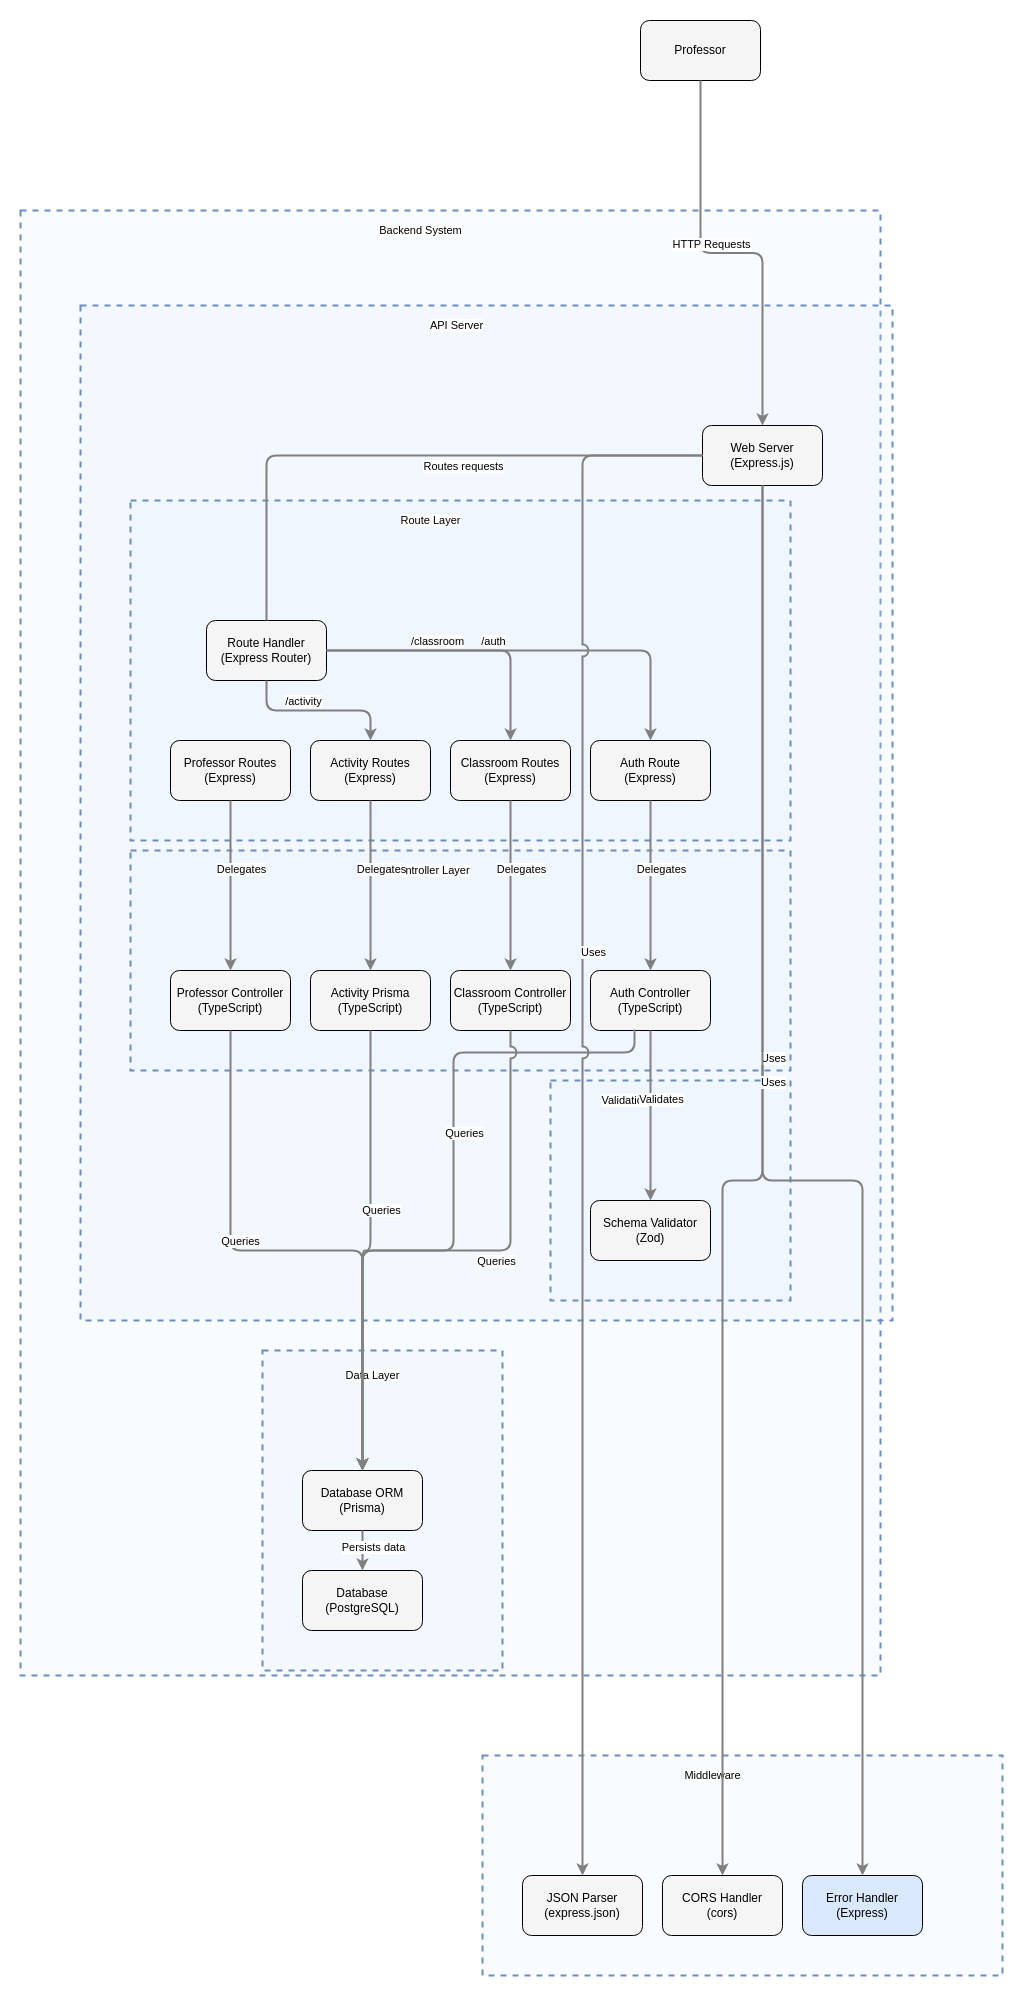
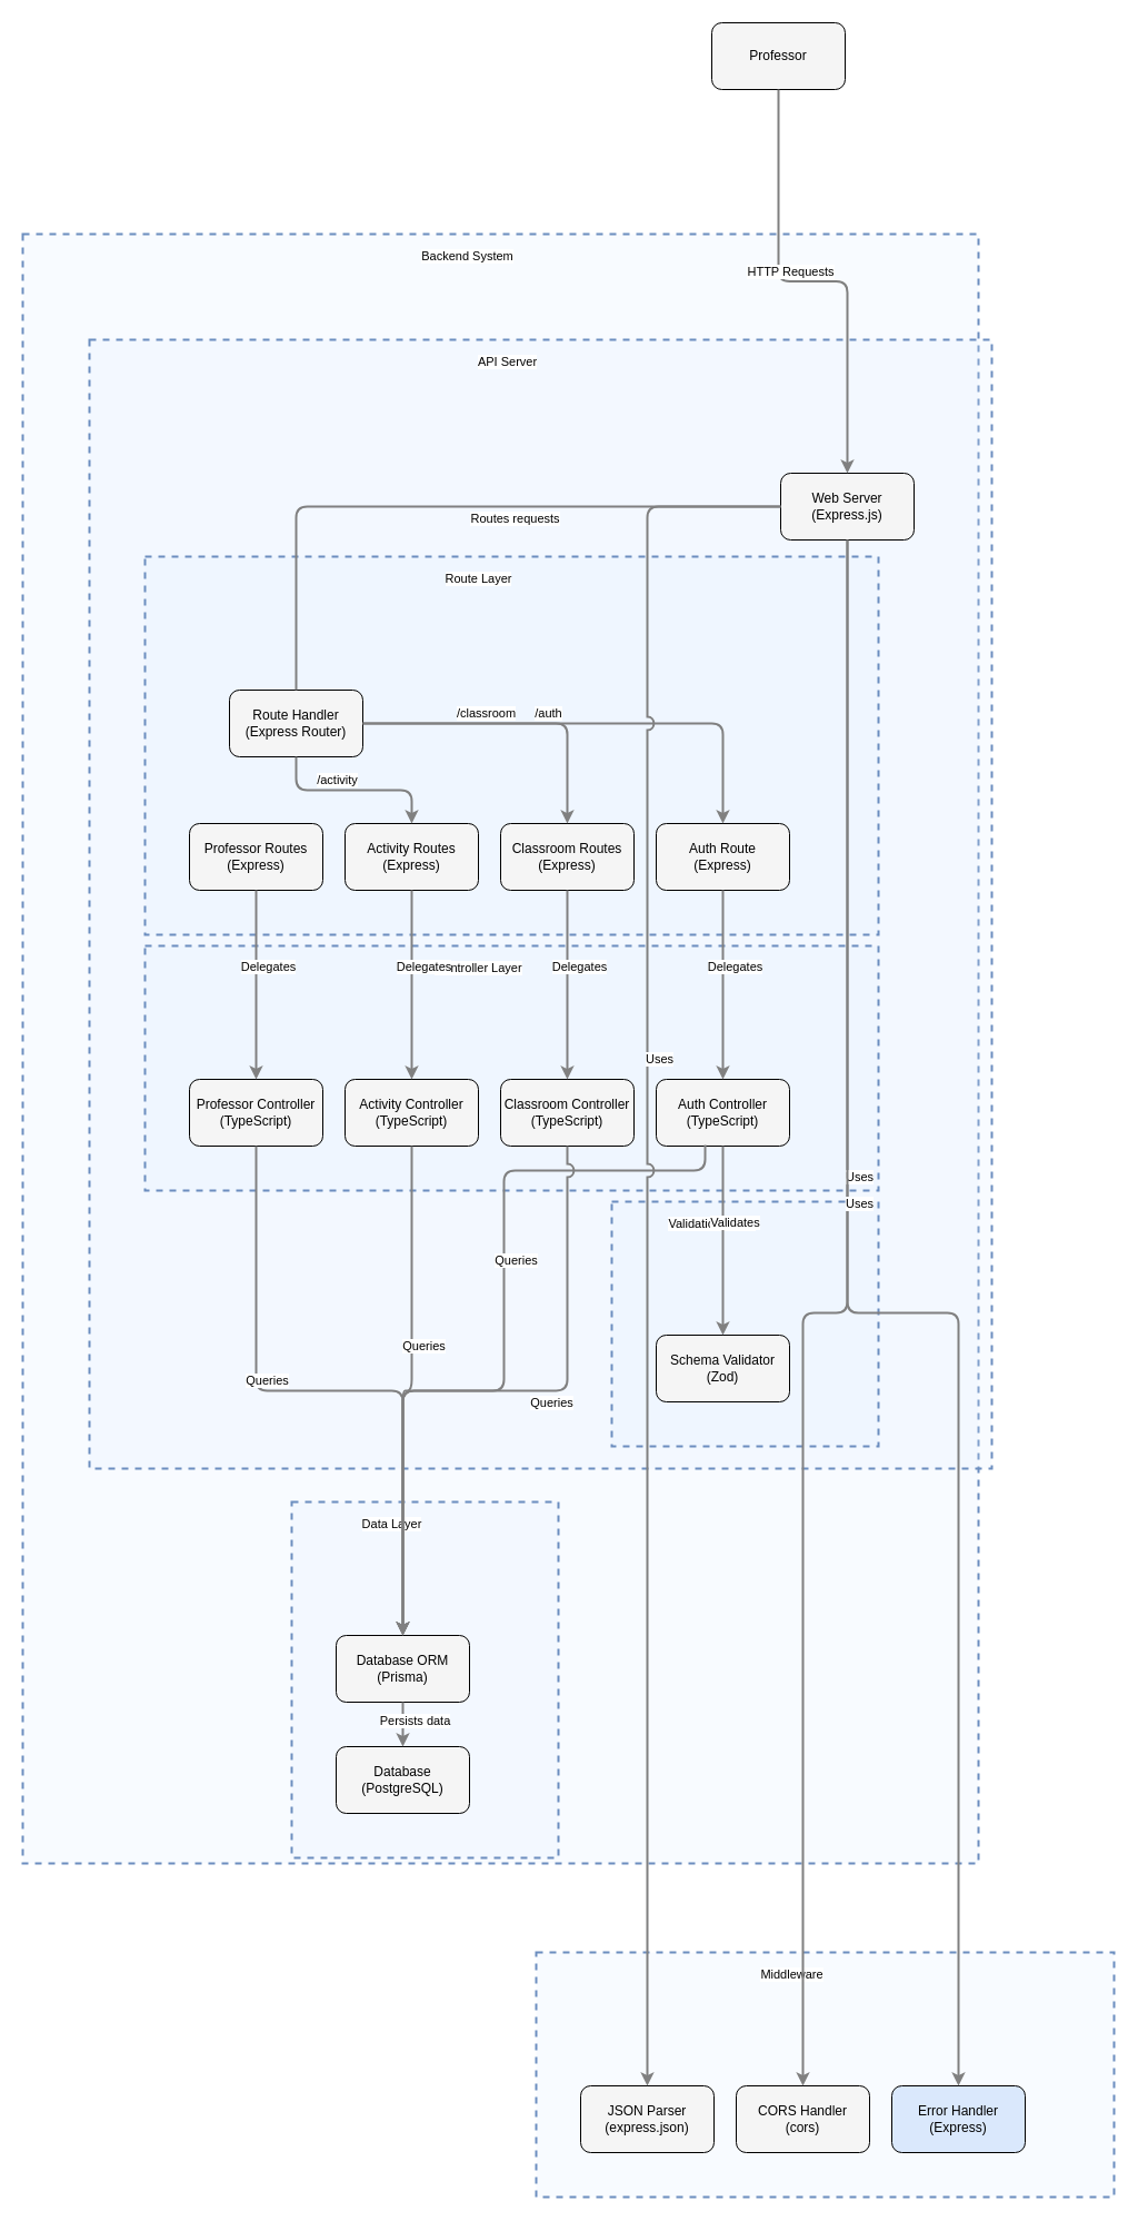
  <mxCell id="0" />
  <mxCell id="1" parent="0" />
  <mxCell id="2" value="" style="html=1;whiteSpace=wrap;container=1;fillColor=#dae8fc;strokeColor=#6c8ebf;dashed=1;fillOpacity=20;strokeWidth=2;containerType=none;recursiveResize=0;movable=1;resizable=1;autosize=0;dropTarget=0" parent="1" vertex="1"><mxGeometry x="482" y="1755" width="520" height="220" as="geometry" /></mxCell>
  <mxCell id="3" value="CORS Handler&lt;br&gt;(cors)" style="rounded=1;whiteSpace=wrap;html=1;fillColor=#f5f5f5" parent="2" vertex="1"><mxGeometry x="180" y="120" width="120" height="60" as="geometry" /></mxCell>
  <mxCell id="4" value="Error Handler&lt;br&gt;(Express)" style="rounded=1;whiteSpace=wrap;html=1;fillColor=#dae8fc;" parent="2" vertex="1"><mxGeometry x="320" y="120" width="120" height="60" as="geometry" /></mxCell>
  <mxCell id="5" value="JSON Parser&lt;br&gt;(express.json)" style="rounded=1;whiteSpace=wrap;html=1;fillColor=#f5f5f5" parent="2" vertex="1"><mxGeometry x="40" y="120" width="120" height="60" as="geometry" /></mxCell>
  <mxCell id="6" value="Middleware" style="edgeLabel;html=1;align=center;verticalAlign=middle;resizable=0;labelBackgroundColor=white;spacing=5" parent="1" vertex="1"><mxGeometry x="490" y="1763" width="444" height="24" as="geometry" /></mxCell>
  <mxCell id="7" value="" style="html=1;whiteSpace=wrap;container=1;fillColor=#dae8fc;strokeColor=#6c8ebf;dashed=1;fillOpacity=20;strokeWidth=2;containerType=none;recursiveResize=0;movable=1;resizable=1;autosize=0;dropTarget=0" parent="1" vertex="1"><mxGeometry x="20" y="210" width="860" height="1465" as="geometry" /></mxCell>
  <mxCell id="8" value="" style="html=1;whiteSpace=wrap;container=1;fillColor=#dae8fc;strokeColor=#6c8ebf;dashed=1;fillOpacity=20;strokeWidth=2;containerType=none;recursiveResize=0;movable=1;resizable=1;autosize=0;dropTarget=0" parent="7" vertex="1"><mxGeometry x="60" y="95" width="812" height="1015" as="geometry" /></mxCell>
  <mxCell id="9" value="" style="html=1;whiteSpace=wrap;container=1;fillColor=#dae8fc;strokeColor=#6c8ebf;dashed=1;fillOpacity=20;strokeWidth=2;containerType=none;recursiveResize=0;movable=1;resizable=1;autosize=0;dropTarget=0" parent="8" vertex="1"><mxGeometry x="50" y="195" width="660" height="340" as="geometry" /></mxCell>
  <mxCell id="10" value="Activity Routes&lt;br&gt;(Express)" style="rounded=1;whiteSpace=wrap;html=1;fillColor=#f5f5f5" parent="9" vertex="1"><mxGeometry x="180" y="240" width="120" height="60" as="geometry" /></mxCell>
  <mxCell id="11" value="Auth Route&lt;br&gt;(Express)" style="rounded=1;whiteSpace=wrap;html=1;fillColor=#f5f5f5" parent="9" vertex="1"><mxGeometry x="460" y="240" width="120" height="60" as="geometry" /></mxCell>
  <mxCell id="12" value="Classroom Routes&lt;br&gt;(Express)" style="rounded=1;whiteSpace=wrap;html=1;fillColor=#f5f5f5" parent="9" vertex="1"><mxGeometry x="320" y="240" width="120" height="60" as="geometry" /></mxCell>
  <mxCell id="13" value="Professor Routes&lt;br&gt;(Express)" style="rounded=1;whiteSpace=wrap;html=1;fillColor=#f5f5f5" parent="9" vertex="1"><mxGeometry x="40" y="240" width="120" height="60" as="geometry" /></mxCell>
  <mxCell id="14" value="Route Handler&lt;br&gt;(Express Router)" style="rounded=1;whiteSpace=wrap;html=1;fillColor=#f5f5f5" parent="9" vertex="1"><mxGeometry x="76" y="120" width="120" height="60" as="geometry" /></mxCell>
  <mxCell id="15" value="Route Layer" style="edgeLabel;html=1;align=center;verticalAlign=middle;resizable=0;labelBackgroundColor=white;spacing=5" parent="8" vertex="1"><mxGeometry x="58" y="203" width="584" height="24" as="geometry" /></mxCell>
  <mxCell id="16" value="" style="html=1;whiteSpace=wrap;container=1;fillColor=#dae8fc;strokeColor=#6c8ebf;dashed=1;fillOpacity=20;strokeWidth=2;containerType=none;recursiveResize=0;movable=1;resizable=1;autosize=0;dropTarget=0" parent="8" vertex="1"><mxGeometry x="50" y="545" width="660" height="220" as="geometry" /></mxCell>
- <mxCell id="17" value="Activity Prisma&lt;br&gt;(TypeScript)" style="rounded=1;whiteSpace=wrap;html=1;fillColor=#f5f5f5" parent="16" vertex="1"><mxGeometry x="180" y="120" width="120" height="60" as="geometry" /></mxCell>
+ <mxCell id="17" value="Activity Controller&lt;br&gt;(TypeScript)" style="rounded=1;whiteSpace=wrap;html=1;fillColor=#f5f5f5" parent="16" vertex="1"><mxGeometry x="180" y="120" width="120" height="60" as="geometry" /></mxCell>
  <mxCell id="18" value="Auth Controller&lt;br&gt;(TypeScript)" style="rounded=1;whiteSpace=wrap;html=1;fillColor=#f5f5f5" parent="16" vertex="1"><mxGeometry x="460" y="120" width="120" height="60" as="geometry" /></mxCell>
  <mxCell id="19" value="Classroom Controller&lt;br&gt;(TypeScript)" style="rounded=1;whiteSpace=wrap;html=1;fillColor=#f5f5f5" parent="16" vertex="1"><mxGeometry x="320" y="120" width="120" height="60" as="geometry" /></mxCell>
  <mxCell id="20" value="Professor Controller&lt;br&gt;(TypeScript)" style="rounded=1;whiteSpace=wrap;html=1;fillColor=#f5f5f5" parent="16" vertex="1"><mxGeometry x="40" y="120" width="120" height="60" as="geometry" /></mxCell>
  <mxCell id="21" value="Controller Layer" style="edgeLabel;html=1;align=center;verticalAlign=middle;resizable=0;labelBackgroundColor=white;spacing=5" parent="8" vertex="1"><mxGeometry x="58" y="553" width="584" height="24" as="geometry" /></mxCell>
  <mxCell id="22" value="" style="html=1;whiteSpace=wrap;container=1;fillColor=#dae8fc;strokeColor=#6c8ebf;dashed=1;fillOpacity=20;strokeWidth=2;containerType=none;recursiveResize=0;movable=1;resizable=1;autosize=0;dropTarget=0" parent="8" vertex="1"><mxGeometry x="470" y="775" width="240" height="220" as="geometry" /></mxCell>
  <mxCell id="23" value="Schema Validator&lt;br&gt;(Zod)" style="rounded=1;whiteSpace=wrap;html=1;fillColor=#f5f5f5" parent="22" vertex="1"><mxGeometry x="40" y="120" width="120" height="60" as="geometry" /></mxCell>
  <mxCell id="24" value="Validation Layer" style="edgeLabel;html=1;align=center;verticalAlign=middle;resizable=0;labelBackgroundColor=white;spacing=5" parent="8" vertex="1"><mxGeometry x="478" y="783" width="164" height="24" as="geometry" /></mxCell>
  <mxCell id="25" value="Web Server&lt;br&gt;(Express.js)" style="rounded=1;whiteSpace=wrap;html=1;fillColor=#f5f5f5" parent="8" vertex="1"><mxGeometry x="622" y="120" width="120" height="60" as="geometry" /></mxCell>
  <mxCell id="26" value="API Server" style="edgeLabel;html=1;align=center;verticalAlign=middle;resizable=0;labelBackgroundColor=white;spacing=5" parent="7" vertex="1"><mxGeometry x="68" y="103" width="736" height="24" as="geometry" /></mxCell>
  <mxCell id="27" value="" style="html=1;whiteSpace=wrap;container=1;fillColor=#dae8fc;strokeColor=#6c8ebf;dashed=1;fillOpacity=20;strokeWidth=2;containerType=none;recursiveResize=0;movable=1;resizable=1;autosize=0;dropTarget=0" parent="7" vertex="1"><mxGeometry x="242" y="1140" width="240" height="320" as="geometry" /></mxCell>
  <mxCell id="28" value="Database&lt;br&gt;(PostgreSQL)" style="rounded=1;whiteSpace=wrap;html=1;fillColor=#f5f5f5" parent="27" vertex="1"><mxGeometry x="40" y="220" width="120" height="60" as="geometry" /></mxCell>
  <mxCell id="29" value="Database ORM&lt;br&gt;(Prisma)" style="rounded=1;whiteSpace=wrap;html=1;fillColor=#f5f5f5" parent="27" vertex="1"><mxGeometry x="40" y="120" width="120" height="60" as="geometry" /></mxCell>
- <mxCell id="30" value="Data Layer" style="edgeLabel;html=1;align=center;verticalAlign=middle;resizable=0;labelBackgroundColor=white;spacing=5" parent="7" vertex="1"><mxGeometry x="270" y="1153" width="164" height="24" as="geometry" /></mxCell>
+ <mxCell id="30" value="Data Layer" style="edgeLabel;html=1;align=center;verticalAlign=middle;resizable=0;labelBackgroundColor=white;spacing=5" parent="7" vertex="1"><mxGeometry x="250" y="1148" width="164" height="24" as="geometry" /></mxCell>
  <mxCell id="31" value="Backend System" style="edgeLabel;html=1;align=center;verticalAlign=middle;resizable=0;labelBackgroundColor=white;spacing=5" parent="1" vertex="1"><mxGeometry x="28" y="218" width="784" height="24" as="geometry" /></mxCell>
  <mxCell id="32" value="Professor" style="rounded=1;whiteSpace=wrap;html=1;fillColor=#f5f5f5" parent="1" vertex="1"><mxGeometry x="640" y="20" width="120" height="60" as="geometry" /></mxCell>
  <mxCell id="33" style="edgeStyle=orthogonalEdgeStyle;rounded=1;orthogonalLoop=1;jettySize=auto;html=1;strokeColor=#808080;strokeWidth=2;jumpStyle=arc;jumpSize=10;spacing=15;labelBackgroundColor=white;labelBorderColor=none" parent="1" source="17" target="29" edge="1"><mxGeometry relative="1" as="geometry" /></mxCell>
  <mxCell id="34" value="Queries" style="edgeLabel;html=1;align=center;verticalAlign=middle;resizable=0;points=[];" parent="33" vertex="1" connectable="0"><mxGeometry x="-0.2" y="10" relative="1" as="geometry"><mxPoint as="offset" /></mxGeometry></mxCell>
  <mxCell id="35" style="edgeStyle=orthogonalEdgeStyle;rounded=1;orthogonalLoop=1;jettySize=auto;html=1;strokeColor=#808080;strokeWidth=2;jumpStyle=arc;jumpSize=10;spacing=15;labelBackgroundColor=white;labelBorderColor=none" parent="1" source="10" target="17" edge="1"><mxGeometry relative="1" as="geometry" /></mxCell>
  <mxCell id="36" value="Delegates" style="edgeLabel;html=1;align=center;verticalAlign=middle;resizable=0;points=[];" parent="35" vertex="1" connectable="0"><mxGeometry x="-0.2" y="10" relative="1" as="geometry"><mxPoint as="offset" /></mxGeometry></mxCell>
  <mxCell id="37" style="edgeStyle=orthogonalEdgeStyle;rounded=1;orthogonalLoop=1;jettySize=auto;html=1;strokeColor=#808080;strokeWidth=2;jumpStyle=arc;jumpSize=10;spacing=15;labelBackgroundColor=white;labelBorderColor=none;exitX=0.367;exitY=0.983;exitDx=0;exitDy=0;exitPerimeter=0;" parent="1" source="18" target="29" edge="1"><mxGeometry relative="1" as="geometry"><Array as="points"><mxPoint x="634" y="1052" /><mxPoint x="453" y="1052" /><mxPoint x="453" y="1250" /><mxPoint x="362" y="1250" /></Array></mxGeometry></mxCell>
  <mxCell id="38" value="Queries" style="edgeLabel;html=1;align=center;verticalAlign=middle;resizable=0;points=[];" parent="37" vertex="1" connectable="0"><mxGeometry x="-0.2" y="10" relative="1" as="geometry"><mxPoint as="offset" /></mxGeometry></mxCell>
  <mxCell id="39" style="edgeStyle=orthogonalEdgeStyle;rounded=1;orthogonalLoop=1;jettySize=auto;html=1;strokeColor=#808080;strokeWidth=2;jumpStyle=arc;jumpSize=10;spacing=15;labelBackgroundColor=white;labelBorderColor=none" parent="1" source="18" target="23" edge="1"><mxGeometry relative="1" as="geometry" /></mxCell>
  <mxCell id="40" value="Validates" style="edgeLabel;html=1;align=center;verticalAlign=middle;resizable=0;points=[];" parent="39" vertex="1" connectable="0"><mxGeometry x="-0.2" y="10" relative="1" as="geometry"><mxPoint as="offset" /></mxGeometry></mxCell>
  <mxCell id="41" style="edgeStyle=orthogonalEdgeStyle;rounded=1;orthogonalLoop=1;jettySize=auto;html=1;strokeColor=#808080;strokeWidth=2;jumpStyle=arc;jumpSize=10;spacing=15;labelBackgroundColor=white;labelBorderColor=none" parent="1" source="11" target="18" edge="1"><mxGeometry relative="1" as="geometry" /></mxCell>
  <mxCell id="42" value="Delegates" style="edgeLabel;html=1;align=center;verticalAlign=middle;resizable=0;points=[];" parent="41" vertex="1" connectable="0"><mxGeometry x="-0.2" y="10" relative="1" as="geometry"><mxPoint as="offset" /></mxGeometry></mxCell>
  <mxCell id="43" style="edgeStyle=orthogonalEdgeStyle;rounded=1;orthogonalLoop=1;jettySize=auto;html=1;strokeColor=#808080;strokeWidth=2;jumpStyle=arc;jumpSize=10;spacing=15;labelBackgroundColor=white;labelBorderColor=none;exitX=0.5;exitY=1;exitDx=0;exitDy=0;" parent="1" source="19" target="29" edge="1"><mxGeometry relative="1" as="geometry" /></mxCell>
  <mxCell id="44" value="Queries" style="edgeLabel;html=1;align=center;verticalAlign=middle;resizable=0;points=[];" parent="43" vertex="1" connectable="0"><mxGeometry x="-0.2" y="10" relative="1" as="geometry"><mxPoint as="offset" /></mxGeometry></mxCell>
  <mxCell id="45" style="edgeStyle=orthogonalEdgeStyle;rounded=1;orthogonalLoop=1;jettySize=auto;html=1;strokeColor=#808080;strokeWidth=2;jumpStyle=arc;jumpSize=10;spacing=15;labelBackgroundColor=white;labelBorderColor=none" parent="1" source="12" target="19" edge="1"><mxGeometry relative="1" as="geometry" /></mxCell>
  <mxCell id="46" value="Delegates" style="edgeLabel;html=1;align=center;verticalAlign=middle;resizable=0;points=[];" parent="45" vertex="1" connectable="0"><mxGeometry x="-0.2" y="10" relative="1" as="geometry"><mxPoint as="offset" /></mxGeometry></mxCell>
  <mxCell id="47" style="edgeStyle=orthogonalEdgeStyle;rounded=1;orthogonalLoop=1;jettySize=auto;html=1;strokeColor=#808080;strokeWidth=2;jumpStyle=arc;jumpSize=10;spacing=15;labelBackgroundColor=white;labelBorderColor=none" parent="1" source="29" target="28" edge="1"><mxGeometry relative="1" as="geometry" /></mxCell>
  <mxCell id="48" value="Persists data" style="edgeLabel;html=1;align=center;verticalAlign=middle;resizable=0;points=[];" parent="47" vertex="1" connectable="0"><mxGeometry x="-0.2" y="10" relative="1" as="geometry"><mxPoint as="offset" /></mxGeometry></mxCell>
  <mxCell id="49" style="edgeStyle=orthogonalEdgeStyle;rounded=1;orthogonalLoop=1;jettySize=auto;html=1;strokeColor=#808080;strokeWidth=2;jumpStyle=arc;jumpSize=10;spacing=15;labelBackgroundColor=white;labelBorderColor=none;exitX=0.5;exitY=1;exitDx=0;exitDy=0;" parent="1" source="20" target="29" edge="1"><mxGeometry relative="1" as="geometry" /></mxCell>
  <mxCell id="50" value="Queries" style="edgeLabel;html=1;align=center;verticalAlign=middle;resizable=0;points=[];" parent="49" vertex="1" connectable="0"><mxGeometry x="-0.2" y="10" relative="1" as="geometry"><mxPoint as="offset" /></mxGeometry></mxCell>
  <mxCell id="51" style="edgeStyle=orthogonalEdgeStyle;rounded=1;orthogonalLoop=1;jettySize=auto;html=1;strokeColor=#808080;strokeWidth=2;jumpStyle=arc;jumpSize=10;spacing=15;labelBackgroundColor=white;labelBorderColor=none" parent="1" source="13" target="20" edge="1"><mxGeometry relative="1" as="geometry" /></mxCell>
  <mxCell id="52" value="Delegates" style="edgeLabel;html=1;align=center;verticalAlign=middle;resizable=0;points=[];" parent="51" vertex="1" connectable="0"><mxGeometry x="-0.2" y="10" relative="1" as="geometry"><mxPoint as="offset" /></mxGeometry></mxCell>
  <mxCell id="53" style="edgeStyle=orthogonalEdgeStyle;rounded=1;orthogonalLoop=1;jettySize=auto;html=1;strokeColor=#808080;strokeWidth=2;jumpStyle=arc;jumpSize=10;spacing=15;labelBackgroundColor=white;labelBorderColor=none" parent="1" source="14" target="10" edge="1"><mxGeometry relative="1" as="geometry" /></mxCell>
  <mxCell id="54" value="/activity" style="edgeLabel;html=1;align=center;verticalAlign=middle;resizable=0;points=[];" parent="53" vertex="1" connectable="0"><mxGeometry x="-0.2" y="10" relative="1" as="geometry"><mxPoint as="offset" /></mxGeometry></mxCell>
  <mxCell id="55" style="edgeStyle=orthogonalEdgeStyle;rounded=1;orthogonalLoop=1;jettySize=auto;html=1;strokeColor=#808080;strokeWidth=2;jumpStyle=arc;jumpSize=10;spacing=15;labelBackgroundColor=white;labelBorderColor=none" parent="1" source="14" target="11" edge="1"><mxGeometry relative="1" as="geometry" /></mxCell>
  <mxCell id="56" value="/auth" style="edgeLabel;html=1;align=center;verticalAlign=middle;resizable=0;points=[];" parent="55" vertex="1" connectable="0"><mxGeometry x="-0.2" y="10" relative="1" as="geometry"><mxPoint as="offset" /></mxGeometry></mxCell>
  <mxCell id="57" style="edgeStyle=orthogonalEdgeStyle;rounded=1;orthogonalLoop=1;jettySize=auto;html=1;strokeColor=#808080;strokeWidth=2;jumpStyle=arc;jumpSize=10;spacing=15;labelBackgroundColor=white;labelBorderColor=none" parent="1" source="14" target="12" edge="1"><mxGeometry relative="1" as="geometry" /></mxCell>
  <mxCell id="58" value="/classroom" style="edgeLabel;html=1;align=center;verticalAlign=middle;resizable=0;points=[];" parent="57" vertex="1" connectable="0"><mxGeometry x="-0.2" y="10" relative="1" as="geometry"><mxPoint as="offset" /></mxGeometry></mxCell>
  <mxCell id="59" style="edgeStyle=orthogonalEdgeStyle;rounded=1;orthogonalLoop=1;jettySize=auto;html=1;strokeColor=#808080;strokeWidth=2;jumpStyle=arc;jumpSize=10;spacing=15;labelBackgroundColor=white;labelBorderColor=none" parent="1" source="32" target="25" edge="1"><mxGeometry relative="1" as="geometry" /></mxCell>
  <mxCell id="60" value="HTTP Requests" style="edgeLabel;html=1;align=center;verticalAlign=middle;resizable=0;points=[];" parent="59" vertex="1" connectable="0"><mxGeometry x="-0.2" y="10" relative="1" as="geometry"><mxPoint as="offset" /></mxGeometry></mxCell>
  <mxCell id="61" style="edgeStyle=orthogonalEdgeStyle;rounded=1;orthogonalLoop=1;jettySize=auto;html=1;strokeColor=#808080;strokeWidth=2;jumpStyle=arc;jumpSize=10;spacing=15;labelBackgroundColor=white;labelBorderColor=none" parent="1" source="25" target="3" edge="1"><mxGeometry relative="1" as="geometry" /></mxCell>
  <mxCell id="62" value="Uses" style="edgeLabel;html=1;align=center;verticalAlign=middle;resizable=0;points=[];" parent="61" vertex="1" connectable="0"><mxGeometry x="-0.2" y="10" relative="1" as="geometry"><mxPoint as="offset" /></mxGeometry></mxCell>
  <mxCell id="63" style="edgeStyle=orthogonalEdgeStyle;rounded=1;orthogonalLoop=1;jettySize=auto;html=1;strokeColor=#808080;strokeWidth=2;jumpStyle=arc;jumpSize=10;spacing=15;labelBackgroundColor=white;labelBorderColor=none" parent="1" source="25" target="4" edge="1"><mxGeometry relative="1" as="geometry" /></mxCell>
  <mxCell id="64" value="Uses" style="edgeLabel;html=1;align=center;verticalAlign=middle;resizable=0;points=[];" parent="63" vertex="1" connectable="0"><mxGeometry x="-0.2" y="10" relative="1" as="geometry"><mxPoint as="offset" /></mxGeometry></mxCell>
  <mxCell id="65" style="edgeStyle=orthogonalEdgeStyle;rounded=1;orthogonalLoop=1;jettySize=auto;html=1;strokeColor=#808080;strokeWidth=2;jumpStyle=arc;jumpSize=10;spacing=15;labelBackgroundColor=white;labelBorderColor=none" parent="1" source="25" target="5" edge="1"><mxGeometry relative="1" as="geometry" /></mxCell>
  <mxCell id="66" value="Uses" style="edgeLabel;html=1;align=center;verticalAlign=middle;resizable=0;points=[];" parent="65" vertex="1" connectable="0"><mxGeometry x="-0.2" y="10" relative="1" as="geometry"><mxPoint as="offset" /></mxGeometry></mxCell>
  <mxCell id="67" style="edgeStyle=orthogonalEdgeStyle;rounded=1;orthogonalLoop=1;jettySize=auto;html=1;strokeColor=#808080;strokeWidth=2;jumpStyle=arc;jumpSize=10;spacing=15;labelBackgroundColor=white;labelBorderColor=none;endArrow=none;" parent="1" source="25" target="14" edge="1"><mxGeometry relative="1" as="geometry" /></mxCell>
  <mxCell id="68" value="Routes requests" style="edgeLabel;html=1;align=center;verticalAlign=middle;resizable=0;points=[];" parent="67" vertex="1" connectable="0"><mxGeometry x="-0.2" y="10" relative="1" as="geometry"><mxPoint as="offset" /></mxGeometry></mxCell>
